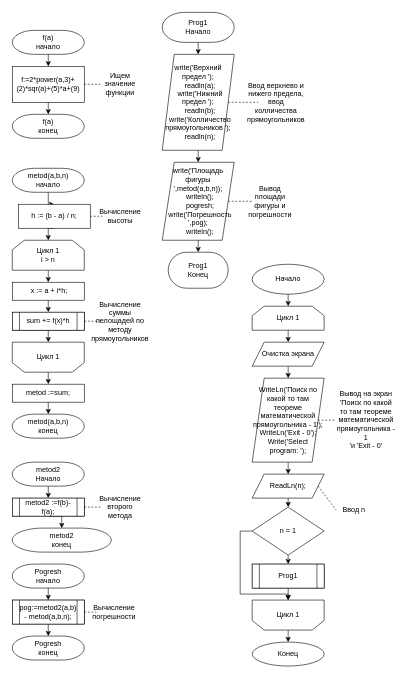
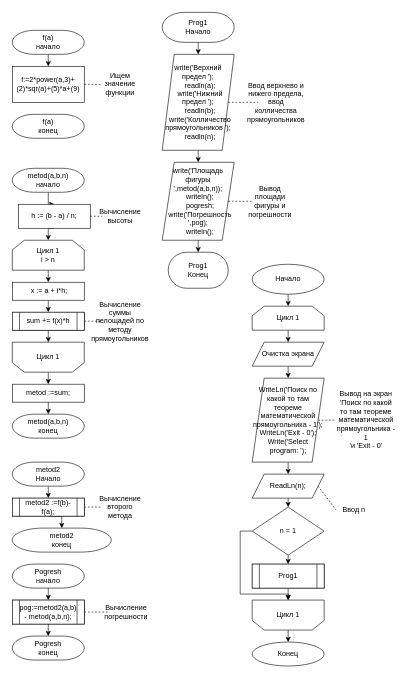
  <mxCell id="0" />
  <mxCell id="1" parent="0" />
  <mxCell id="2" style="edgeStyle=orthogonalEdgeStyle;rounded=0;orthogonalLoop=1;jettySize=auto;html=1;exitX=0.5;exitY=1;exitDx=0;exitDy=0;exitPerimeter=0;entryX=0.5;entryY=0;entryDx=0;entryDy=0;" edge="1" parent="1" source="3" target="5"><mxGeometry relative="1" as="geometry" /></mxCell>
  <mxCell id="3" value="f(a)&lt;br&gt;начало" style="strokeWidth=1;html=1;shape=mxgraph.flowchart.terminator;whiteSpace=wrap;" vertex="1" parent="1"><mxGeometry x="20" y="50" width="120" height="40" as="geometry" /></mxCell>
  <mxCell id="4" style="edgeStyle=orthogonalEdgeStyle;rounded=0;orthogonalLoop=1;jettySize=auto;html=1;exitX=0.5;exitY=1;exitDx=0;exitDy=0;exitPerimeter=0;" edge="1" parent="1" source="3" target="3"><mxGeometry relative="1" as="geometry" /></mxCell>
  <mxCell id="5" value="f:=2*power(a,3)+(2)*sqr(a)+(5)*a+(9)" style="rounded=0;whiteSpace=wrap;html=1;" vertex="1" parent="1"><mxGeometry x="20" y="110" width="120" height="60" as="geometry" /></mxCell>
  <mxCell id="6" value="f(a)&lt;br&gt;конец" style="strokeWidth=1;html=1;shape=mxgraph.flowchart.terminator;whiteSpace=wrap;" vertex="1" parent="1"><mxGeometry x="20" y="190" width="120" height="40" as="geometry" /></mxCell>
- <mxCell id="7" style="edgeStyle=orthogonalEdgeStyle;rounded=0;orthogonalLoop=1;jettySize=auto;html=1;exitX=0.5;exitY=1;exitDx=0;exitDy=0;entryX=0.5;entryY=0;entryDx=0;entryDy=0;entryPerimeter=0;" edge="1" parent="1" source="5" target="6"><mxGeometry relative="1" as="geometry" /></mxCell>
  <mxCell id="8" value="Ищем значение функции" style="text;html=1;strokeColor=none;fillColor=none;align=center;verticalAlign=middle;whiteSpace=wrap;rounded=0;" vertex="1" parent="1"><mxGeometry x="170" y="125" width="60" height="30" as="geometry" /></mxCell>
  <mxCell id="9" value="" style="endArrow=none;dashed=1;html=1;rounded=0;exitX=1;exitY=0.5;exitDx=0;exitDy=0;entryX=0;entryY=0.5;entryDx=0;entryDy=0;" edge="1" parent="1" source="5" target="8"><mxGeometry width="50" height="50" relative="1" as="geometry"><mxPoint x="190" y="320" as="sourcePoint" /><mxPoint x="240" y="270" as="targetPoint" /></mxGeometry></mxCell>
  <mxCell id="10" style="edgeStyle=orthogonalEdgeStyle;rounded=0;orthogonalLoop=1;jettySize=auto;html=1;entryX=0.5;entryY=0;entryDx=0;entryDy=0;" edge="1" parent="1" source="11" target="13"><mxGeometry relative="1" as="geometry" /></mxCell>
  <mxCell id="11" value="metod(a,b,n)&lt;br&gt;начало" style="strokeWidth=1;html=1;shape=mxgraph.flowchart.terminator;whiteSpace=wrap;" vertex="1" parent="1"><mxGeometry x="20" y="280" width="120" height="40" as="geometry" /></mxCell>
  <mxCell id="12" style="edgeStyle=orthogonalEdgeStyle;rounded=0;orthogonalLoop=1;jettySize=auto;html=1;exitX=0.5;exitY=1;exitDx=0;exitDy=0;entryX=0.5;entryY=0;entryDx=0;entryDy=0;" edge="1" parent="1" source="13" target="17"><mxGeometry relative="1" as="geometry" /></mxCell>
  <mxCell id="13" value="h := (b - a) / n;" style="rounded=0;whiteSpace=wrap;html=1;" vertex="1" parent="1"><mxGeometry x="30" y="340" width="120" height="40" as="geometry" /></mxCell>
  <mxCell id="14" value="" style="endArrow=none;dashed=1;html=1;rounded=0;exitX=1;exitY=0.5;exitDx=0;exitDy=0;entryX=0;entryY=0.5;entryDx=0;entryDy=0;" edge="1" parent="1" source="13" target="15"><mxGeometry width="50" height="50" relative="1" as="geometry"><mxPoint x="110" y="470" as="sourcePoint" /><mxPoint x="170" y="360" as="targetPoint" /></mxGeometry></mxCell>
  <mxCell id="15" value="Вычисление высоты" style="text;html=1;strokeColor=none;fillColor=none;align=center;verticalAlign=middle;whiteSpace=wrap;rounded=0;" vertex="1" parent="1"><mxGeometry x="170" y="345" width="60" height="30" as="geometry" /></mxCell>
  <mxCell id="16" style="edgeStyle=orthogonalEdgeStyle;rounded=0;orthogonalLoop=1;jettySize=auto;html=1;exitX=0.5;exitY=1;exitDx=0;exitDy=0;entryX=0.5;entryY=0;entryDx=0;entryDy=0;" edge="1" parent="1" source="17" target="19"><mxGeometry relative="1" as="geometry" /></mxCell>
  <mxCell id="17" value="Цикл 1&lt;br&gt;i &amp;gt; n" style="shape=loopLimit;whiteSpace=wrap;html=1;" vertex="1" parent="1"><mxGeometry x="20" y="400" width="120" height="50" as="geometry" /></mxCell>
  <mxCell id="18" style="edgeStyle=orthogonalEdgeStyle;rounded=0;orthogonalLoop=1;jettySize=auto;html=1;exitX=0.5;exitY=1;exitDx=0;exitDy=0;entryX=0.5;entryY=0;entryDx=0;entryDy=0;" edge="1" parent="1" source="19" target="21"><mxGeometry relative="1" as="geometry" /></mxCell>
  <mxCell id="19" value="&amp;nbsp;x := a + i*h;" style="rounded=0;whiteSpace=wrap;html=1;" vertex="1" parent="1"><mxGeometry x="20" y="470" width="120" height="30" as="geometry" /></mxCell>
  <mxCell id="20" style="edgeStyle=orthogonalEdgeStyle;rounded=0;orthogonalLoop=1;jettySize=auto;html=1;exitX=0.5;exitY=1;exitDx=0;exitDy=0;entryX=0.5;entryY=1;entryDx=0;entryDy=0;" edge="1" parent="1" source="21" target="23"><mxGeometry relative="1" as="geometry" /></mxCell>
  <mxCell id="21" value="sum += f(x)*h" style="rounded=0;whiteSpace=wrap;html=1;" vertex="1" parent="1"><mxGeometry x="20" y="520" width="120" height="30" as="geometry" /></mxCell>
  <mxCell id="22" style="edgeStyle=orthogonalEdgeStyle;rounded=0;orthogonalLoop=1;jettySize=auto;html=1;exitX=0.5;exitY=0;exitDx=0;exitDy=0;entryX=0.5;entryY=0;entryDx=0;entryDy=0;" edge="1" parent="1" source="23" target="24"><mxGeometry relative="1" as="geometry" /></mxCell>
  <mxCell id="23" value="Цикл 1" style="shape=loopLimit;whiteSpace=wrap;html=1;direction=west;" vertex="1" parent="1"><mxGeometry x="20" y="570" width="120" height="50" as="geometry" /></mxCell>
  <mxCell id="24" value="metod :=sum;" style="rounded=0;whiteSpace=wrap;html=1;" vertex="1" parent="1"><mxGeometry x="20" y="640" width="120" height="30" as="geometry" /></mxCell>
  <mxCell id="25" value="metod(a,b,n)&lt;br&gt;конец" style="strokeWidth=1;html=1;shape=mxgraph.flowchart.terminator;whiteSpace=wrap;" vertex="1" parent="1"><mxGeometry x="20" y="690" width="120" height="40" as="geometry" /></mxCell>
  <mxCell id="26" style="edgeStyle=orthogonalEdgeStyle;rounded=0;orthogonalLoop=1;jettySize=auto;html=1;exitX=0.5;exitY=1;exitDx=0;exitDy=0;entryX=0.5;entryY=0;entryDx=0;entryDy=0;entryPerimeter=0;" edge="1" parent="1" source="24" target="25"><mxGeometry relative="1" as="geometry" /></mxCell>
  <mxCell id="27" value="" style="endArrow=none;dashed=1;html=1;rounded=0;exitX=1;exitY=0.5;exitDx=0;exitDy=0;entryX=0;entryY=0.5;entryDx=0;entryDy=0;" edge="1" parent="1" source="21" target="28"><mxGeometry width="50" height="50" relative="1" as="geometry"><mxPoint x="50" y="450" as="sourcePoint" /><mxPoint x="220" y="535" as="targetPoint" /></mxGeometry></mxCell>
  <mxCell id="28" value="Вычисление суммы пелощадей по методу прямоугольников" style="text;html=1;strokeColor=none;fillColor=none;align=center;verticalAlign=middle;whiteSpace=wrap;rounded=0;" vertex="1" parent="1"><mxGeometry x="170" y="520" width="60" height="30" as="geometry" /></mxCell>
  <mxCell id="29" style="edgeStyle=orthogonalEdgeStyle;rounded=0;orthogonalLoop=1;jettySize=auto;html=1;exitX=0.5;exitY=1;exitDx=0;exitDy=0;exitPerimeter=0;entryX=0.5;entryY=0;entryDx=0;entryDy=0;" edge="1" parent="1" source="30" target="31"><mxGeometry relative="1" as="geometry" /></mxCell>
  <mxCell id="30" value="metod2&lt;br&gt;Начало" style="strokeWidth=1;html=1;shape=mxgraph.flowchart.terminator;whiteSpace=wrap;" vertex="1" parent="1"><mxGeometry x="20" y="770" width="120" height="40" as="geometry" /></mxCell>
  <mxCell id="31" value="metod2 :=f(b)-f(a);" style="rounded=0;whiteSpace=wrap;html=1;" vertex="1" parent="1"><mxGeometry x="20" y="830" width="120" height="30" as="geometry" /></mxCell>
  <mxCell id="32" value="metod2&lt;br&gt;конец" style="strokeWidth=1;html=1;shape=mxgraph.flowchart.terminator;whiteSpace=wrap;" vertex="1" parent="1"><mxGeometry x="20" y="880" width="165" height="40" as="geometry" /></mxCell>
  <mxCell id="33" style="edgeStyle=orthogonalEdgeStyle;rounded=0;orthogonalLoop=1;jettySize=auto;html=1;exitX=0.5;exitY=1;exitDx=0;exitDy=0;entryX=0.5;entryY=0;entryDx=0;entryDy=0;entryPerimeter=0;" edge="1" parent="1" source="31" target="32"><mxGeometry relative="1" as="geometry" /></mxCell>
  <mxCell id="34" value="" style="endArrow=none;dashed=1;html=1;rounded=0;exitX=1;exitY=0.5;exitDx=0;exitDy=0;entryX=0;entryY=0.5;entryDx=0;entryDy=0;" edge="1" parent="1" source="31" target="35"><mxGeometry width="50" height="50" relative="1" as="geometry"><mxPoint x="150" y="740" as="sourcePoint" /><mxPoint x="180" y="845" as="targetPoint" /></mxGeometry></mxCell>
  <mxCell id="35" value="Вычисление второго метода" style="text;html=1;strokeColor=none;fillColor=none;align=center;verticalAlign=middle;whiteSpace=wrap;rounded=0;" vertex="1" parent="1"><mxGeometry x="170" y="830" width="60" height="30" as="geometry" /></mxCell>
  <mxCell id="36" style="edgeStyle=orthogonalEdgeStyle;rounded=0;orthogonalLoop=1;jettySize=auto;html=1;exitX=0.5;exitY=1;exitDx=0;exitDy=0;exitPerimeter=0;entryX=0.5;entryY=0;entryDx=0;entryDy=0;" edge="1" parent="1" source="37" target="38"><mxGeometry relative="1" as="geometry" /></mxCell>
  <mxCell id="37" value="Pogresh&lt;br&gt;начало" style="strokeWidth=1;html=1;shape=mxgraph.flowchart.terminator;whiteSpace=wrap;" vertex="1" parent="1"><mxGeometry x="20" y="940" width="120" height="40" as="geometry" /></mxCell>
  <mxCell id="38" value="pog:=metod2(a,b) - metod(a,b,n);" style="rounded=0;whiteSpace=wrap;html=1;" vertex="1" parent="1"><mxGeometry x="20" y="1000" width="120" height="40" as="geometry" /></mxCell>
  <mxCell id="39" value="Pogresh&lt;br&gt;конец" style="strokeWidth=1;html=1;shape=mxgraph.flowchart.terminator;whiteSpace=wrap;" vertex="1" parent="1"><mxGeometry x="20" y="1060" width="120" height="40" as="geometry" /></mxCell>
  <mxCell id="40" style="edgeStyle=orthogonalEdgeStyle;rounded=0;orthogonalLoop=1;jettySize=auto;html=1;exitX=0.5;exitY=1;exitDx=0;exitDy=0;entryX=0.5;entryY=0;entryDx=0;entryDy=0;entryPerimeter=0;" edge="1" parent="1" source="38" target="39"><mxGeometry relative="1" as="geometry" /></mxCell>
  <mxCell id="41" value="" style="endArrow=none;dashed=1;html=1;rounded=0;exitX=1;exitY=0.5;exitDx=0;exitDy=0;entryX=0;entryY=0.5;entryDx=0;entryDy=0;" edge="1" parent="1" source="38" target="42"><mxGeometry width="50" height="50" relative="1" as="geometry"><mxPoint x="160" y="1080" as="sourcePoint" /><mxPoint x="180" y="1020" as="targetPoint" /></mxGeometry></mxCell>
- <mxCell id="42" value="Вычисление погрешности" style="text;html=1;strokeColor=none;fillColor=none;align=center;verticalAlign=middle;whiteSpace=wrap;rounded=0;" vertex="1" parent="1"><mxGeometry x="160" y="1005" width="60" height="30" as="geometry" /></mxCell>
+ <mxCell id="42" value="Вычисление погрешности" style="text;html=1;strokeColor=none;fillColor=none;align=center;verticalAlign=middle;whiteSpace=wrap;rounded=0;" vertex="1" parent="1"><mxGeometry x="180" y="1005" width="60" height="30" as="geometry" /></mxCell>
  <mxCell id="43" style="edgeStyle=orthogonalEdgeStyle;rounded=0;orthogonalLoop=1;jettySize=auto;html=1;exitX=0.5;exitY=1;exitDx=0;exitDy=0;exitPerimeter=0;entryX=0.5;entryY=0;entryDx=0;entryDy=0;" edge="1" parent="1" source="44" target="46"><mxGeometry relative="1" as="geometry" /></mxCell>
  <mxCell id="44" value="Prog1&lt;br&gt;Начало" style="strokeWidth=1;html=1;shape=mxgraph.flowchart.terminator;whiteSpace=wrap;" vertex="1" parent="1"><mxGeometry x="270" y="20" width="120" height="50" as="geometry" /></mxCell>
  <mxCell id="45" style="edgeStyle=orthogonalEdgeStyle;rounded=0;orthogonalLoop=1;jettySize=auto;html=1;exitX=0.5;exitY=1;exitDx=0;exitDy=0;entryX=0.5;entryY=0;entryDx=0;entryDy=0;" edge="1" parent="1" source="46" target="49"><mxGeometry relative="1" as="geometry" /></mxCell>
  <mxCell id="46" value="&lt;div&gt;write('Верхний предел ');&lt;/div&gt;&lt;div&gt;&amp;nbsp; readln(a);&lt;/div&gt;&lt;div&gt;&amp;nbsp; write('Нижний предел ');&lt;/div&gt;&lt;div&gt;&amp;nbsp; readln(b);&lt;/div&gt;&lt;div&gt;&amp;nbsp; write('Колличество прямоугольников ');&lt;/div&gt;&lt;div&gt;&amp;nbsp; readln(n);&lt;/div&gt;" style="shape=parallelogram;perimeter=parallelogramPerimeter;whiteSpace=wrap;html=1;fixedSize=1;" vertex="1" parent="1"><mxGeometry x="270" y="90" width="120" height="160" as="geometry" /></mxCell>
  <mxCell id="47" value="Ввод верхнево и нижего предела, ввод колличества прямоугольников" style="text;html=1;strokeColor=none;fillColor=none;align=center;verticalAlign=middle;whiteSpace=wrap;rounded=0;" vertex="1" parent="1"><mxGeometry x="430" y="155" width="60" height="30" as="geometry" /></mxCell>
  <mxCell id="48" value="" style="endArrow=none;dashed=1;html=1;rounded=0;exitX=1;exitY=0.5;exitDx=0;exitDy=0;entryX=0;entryY=0.5;entryDx=0;entryDy=0;" edge="1" parent="1" source="46" target="47"><mxGeometry width="50" height="50" relative="1" as="geometry"><mxPoint x="440" y="280" as="sourcePoint" /><mxPoint x="490" y="230" as="targetPoint" /></mxGeometry></mxCell>
  <mxCell id="49" value="&lt;div&gt;write('Площадь фигуры ',metod(a,b,n));&lt;/div&gt;&lt;div&gt;&amp;nbsp; writeln();&lt;/div&gt;&lt;div&gt;&amp;nbsp; pogresh;&lt;/div&gt;&lt;div&gt;&amp;nbsp; write('Погрешность ',pog);&lt;/div&gt;&lt;div&gt;&amp;nbsp; writeln();&lt;/div&gt;" style="shape=parallelogram;perimeter=parallelogramPerimeter;whiteSpace=wrap;html=1;fixedSize=1;" vertex="1" parent="1"><mxGeometry x="270" y="270" width="120" height="130" as="geometry" /></mxCell>
  <mxCell id="50" value="Вывод площади фигуры и погрешности" style="text;html=1;strokeColor=none;fillColor=none;align=center;verticalAlign=middle;whiteSpace=wrap;rounded=0;" vertex="1" parent="1"><mxGeometry x="420" y="320" width="60" height="30" as="geometry" /></mxCell>
  <mxCell id="51" value="" style="endArrow=none;dashed=1;html=1;rounded=0;exitX=1;exitY=0.5;exitDx=0;exitDy=0;entryX=0;entryY=0.5;entryDx=0;entryDy=0;" edge="1" parent="1" source="49" target="50"><mxGeometry width="50" height="50" relative="1" as="geometry"><mxPoint x="410" y="480" as="sourcePoint" /><mxPoint x="440" y="350" as="targetPoint" /></mxGeometry></mxCell>
  <mxCell id="52" value="Prog1&lt;br&gt;Конец" style="strokeWidth=1;html=1;shape=mxgraph.flowchart.terminator;whiteSpace=wrap;" vertex="1" parent="1"><mxGeometry x="280" y="420" width="100" height="60" as="geometry" /></mxCell>
  <mxCell id="53" style="edgeStyle=orthogonalEdgeStyle;rounded=0;orthogonalLoop=1;jettySize=auto;html=1;exitX=0.5;exitY=1;exitDx=0;exitDy=0;entryX=0.5;entryY=0;entryDx=0;entryDy=0;entryPerimeter=0;" edge="1" parent="1" source="49" target="52"><mxGeometry relative="1" as="geometry" /></mxCell>
  <mxCell id="54" style="edgeStyle=orthogonalEdgeStyle;rounded=0;orthogonalLoop=1;jettySize=auto;html=1;exitX=0.5;exitY=1;exitDx=0;exitDy=0;entryX=0.5;entryY=0;entryDx=0;entryDy=0;" edge="1" parent="1" source="55" target="57"><mxGeometry relative="1" as="geometry" /></mxCell>
  <mxCell id="55" value="Начало" style="ellipse;whiteSpace=wrap;html=1;" vertex="1" parent="1"><mxGeometry x="420" y="440" width="120" height="50" as="geometry" /></mxCell>
  <mxCell id="56" style="edgeStyle=orthogonalEdgeStyle;rounded=0;orthogonalLoop=1;jettySize=auto;html=1;exitX=0.5;exitY=1;exitDx=0;exitDy=0;entryX=0.5;entryY=0;entryDx=0;entryDy=0;" edge="1" parent="1" source="57"><mxGeometry relative="1" as="geometry"><mxPoint x="480" y="570" as="targetPoint" /></mxGeometry></mxCell>
  <mxCell id="57" value="Цикл 1" style="shape=loopLimit;whiteSpace=wrap;html=1;" vertex="1" parent="1"><mxGeometry x="420" y="510" width="120" height="40" as="geometry" /></mxCell>
  <mxCell id="58" style="edgeStyle=orthogonalEdgeStyle;rounded=0;orthogonalLoop=1;jettySize=auto;html=1;exitX=0.5;exitY=1;exitDx=0;exitDy=0;entryX=0.5;entryY=0;entryDx=0;entryDy=0;" edge="1" parent="1" target="60"><mxGeometry relative="1" as="geometry"><mxPoint x="480" y="610" as="sourcePoint" /></mxGeometry></mxCell>
  <mxCell id="59" style="edgeStyle=orthogonalEdgeStyle;rounded=0;orthogonalLoop=1;jettySize=auto;html=1;exitX=0.5;exitY=1;exitDx=0;exitDy=0;entryX=0.5;entryY=0;entryDx=0;entryDy=0;" edge="1" parent="1" source="60" target="64"><mxGeometry relative="1" as="geometry" /></mxCell>
  <mxCell id="60" value="&lt;div&gt;WriteLn('Поиск по какой то там теореме математической прямоугольника - 1');&lt;/div&gt;&lt;div&gt;WriteLn('Exit - 0');&lt;/div&gt;&lt;div&gt;Write('Select program: ');&lt;/div&gt;" style="shape=parallelogram;perimeter=parallelogramPerimeter;whiteSpace=wrap;html=1;fixedSize=1;" vertex="1" parent="1"><mxGeometry x="420" y="630" width="120" height="140" as="geometry" /></mxCell>
  <mxCell id="61" value="" style="endArrow=none;dashed=1;html=1;rounded=0;exitX=1;exitY=0.5;exitDx=0;exitDy=0;entryX=0;entryY=0.5;entryDx=0;entryDy=0;" edge="1" parent="1" source="60" target="62"><mxGeometry width="50" height="50" relative="1" as="geometry"><mxPoint x="530" y="830" as="sourcePoint" /><mxPoint x="580" y="780" as="targetPoint" /></mxGeometry></mxCell>
  <mxCell id="62" value="Вывод на экран 'Поиск по какой то там теореме математической прямоугольника - 1&lt;br&gt;'и 'Exit - 0'" style="text;html=1;strokeColor=none;fillColor=none;align=center;verticalAlign=middle;whiteSpace=wrap;rounded=0;" vertex="1" parent="1"><mxGeometry x="560" y="682.5" width="100" height="35" as="geometry" /></mxCell>
  <mxCell id="63" style="edgeStyle=orthogonalEdgeStyle;rounded=0;orthogonalLoop=1;jettySize=auto;html=1;exitX=0.5;exitY=1;exitDx=0;exitDy=0;entryX=0.5;entryY=0;entryDx=0;entryDy=0;" edge="1" parent="1" source="64" target="67"><mxGeometry relative="1" as="geometry" /></mxCell>
  <mxCell id="64" value="ReadLn(n);" style="shape=parallelogram;perimeter=parallelogramPerimeter;whiteSpace=wrap;html=1;fixedSize=1;" vertex="1" parent="1"><mxGeometry x="420" y="790" width="120" height="40" as="geometry" /></mxCell>
  <mxCell id="65" style="edgeStyle=orthogonalEdgeStyle;rounded=0;orthogonalLoop=1;jettySize=auto;html=1;exitX=0.5;exitY=1;exitDx=0;exitDy=0;entryX=0.5;entryY=0;entryDx=0;entryDy=0;" edge="1" parent="1" source="67" target="69"><mxGeometry relative="1" as="geometry" /></mxCell>
  <mxCell id="66" style="edgeStyle=orthogonalEdgeStyle;rounded=0;orthogonalLoop=1;jettySize=auto;html=1;exitX=0;exitY=0.5;exitDx=0;exitDy=0;entryX=0.5;entryY=1;entryDx=0;entryDy=0;" edge="1" parent="1" source="67" target="71"><mxGeometry relative="1" as="geometry"><Array as="points"><mxPoint x="400" y="885" /><mxPoint x="400" y="990" /><mxPoint x="480" y="990" /></Array></mxGeometry></mxCell>
  <mxCell id="67" value="n = 1" style="rhombus;whiteSpace=wrap;html=1;" vertex="1" parent="1"><mxGeometry x="420" y="845" width="120" height="80" as="geometry" /></mxCell>
  <mxCell id="68" style="edgeStyle=orthogonalEdgeStyle;rounded=0;orthogonalLoop=1;jettySize=auto;html=1;exitX=0.5;exitY=1;exitDx=0;exitDy=0;entryX=0.5;entryY=1;entryDx=0;entryDy=0;" edge="1" parent="1" source="69" target="71"><mxGeometry relative="1" as="geometry" /></mxCell>
  <mxCell id="69" value="prog1" style="rounded=0;whiteSpace=wrap;html=1;" vertex="1" parent="1"><mxGeometry x="420" y="940" width="120" height="40" as="geometry" /></mxCell>
  <mxCell id="70" style="edgeStyle=orthogonalEdgeStyle;rounded=0;orthogonalLoop=1;jettySize=auto;html=1;exitX=0.5;exitY=0;exitDx=0;exitDy=0;entryX=0.5;entryY=0;entryDx=0;entryDy=0;" edge="1" parent="1" source="71" target="72"><mxGeometry relative="1" as="geometry" /></mxCell>
  <mxCell id="71" value="Цикл 1" style="shape=loopLimit;whiteSpace=wrap;html=1;direction=west;" vertex="1" parent="1"><mxGeometry x="420" y="1000" width="120" height="50" as="geometry" /></mxCell>
  <mxCell id="72" value="Конец" style="ellipse;whiteSpace=wrap;html=1;" vertex="1" parent="1"><mxGeometry x="420" y="1070" width="120" height="40" as="geometry" /></mxCell>
  <mxCell id="73" value="Очистка экрана" style="shape=parallelogram;perimeter=parallelogramPerimeter;whiteSpace=wrap;html=1;fixedSize=1;" vertex="1" parent="1"><mxGeometry x="420" y="570" width="120" height="40" as="geometry" /></mxCell>
  <mxCell id="74" value="Ввод n" style="text;html=1;strokeColor=none;fillColor=none;align=center;verticalAlign=middle;whiteSpace=wrap;rounded=0;" vertex="1" parent="1"><mxGeometry x="560" y="835" width="60" height="30" as="geometry" /></mxCell>
  <mxCell id="75" value="" style="endArrow=none;dashed=1;html=1;rounded=0;exitX=1;exitY=0.5;exitDx=0;exitDy=0;entryX=0;entryY=0.5;entryDx=0;entryDy=0;" edge="1" parent="1" source="64" target="74"><mxGeometry width="50" height="50" relative="1" as="geometry"><mxPoint x="550" y="850" as="sourcePoint" /><mxPoint x="580" y="810" as="targetPoint" /></mxGeometry></mxCell>
  <mxCell id="76" value="Prog1" style="shape=process;whiteSpace=wrap;html=1;backgroundOutline=1;" vertex="1" parent="1"><mxGeometry x="420" y="940" width="120" height="40" as="geometry" /></mxCell>
  <mxCell id="77" value="pog:=metod2(a,b) - metod(a,b,n);" style="shape=process;whiteSpace=wrap;html=1;backgroundOutline=1;" vertex="1" parent="1"><mxGeometry x="20" y="1000" width="120" height="40" as="geometry" /></mxCell>
  <mxCell id="78" value="sum += f(x)*h" style="shape=process;whiteSpace=wrap;html=1;backgroundOutline=1;" vertex="1" parent="1"><mxGeometry x="20" y="520" width="120" height="30" as="geometry" /></mxCell>
  <mxCell id="79" value="metod2 :=f(b)-f(a);" style="shape=process;whiteSpace=wrap;html=1;backgroundOutline=1;" vertex="1" parent="1"><mxGeometry x="20" y="830" width="120" height="30" as="geometry" /></mxCell>
